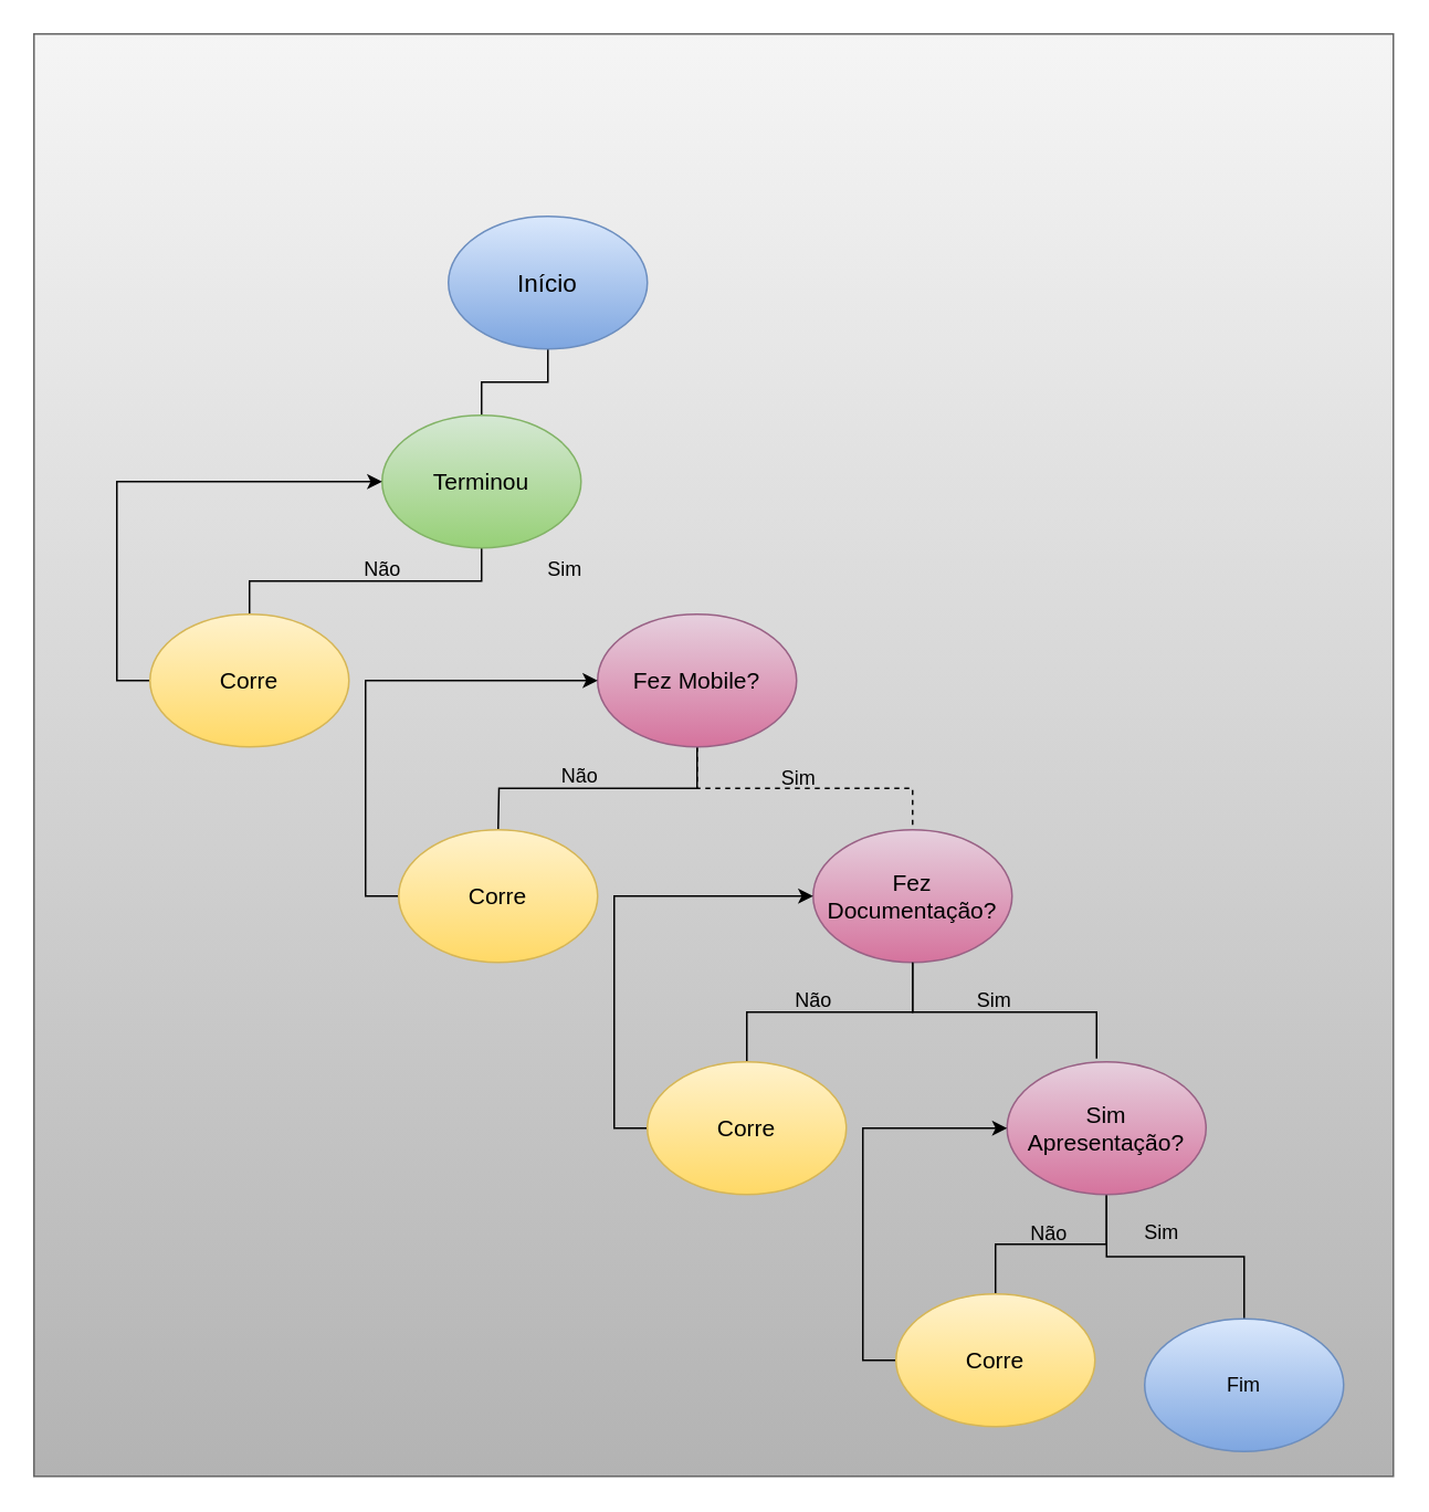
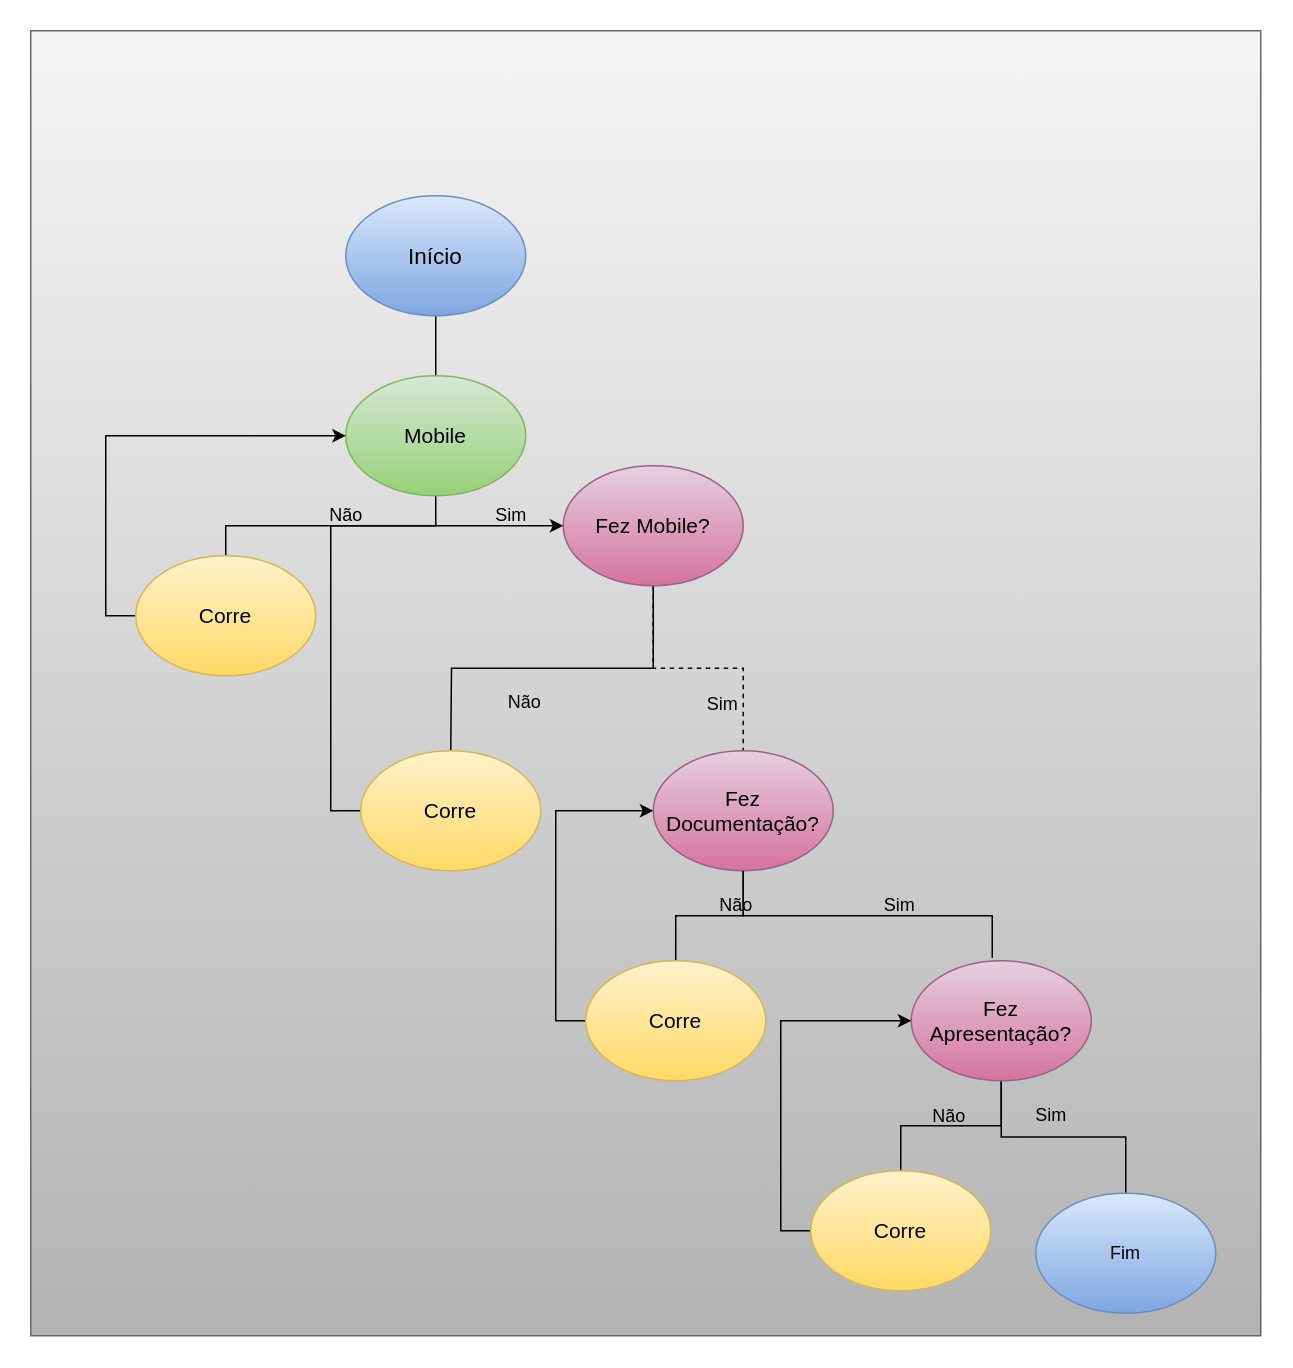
  <mxCell id="0" />
  <mxCell id="1" parent="0" />
  <mxCell id="2" value="" style="rounded=0;whiteSpace=wrap;html=1;fillColor=#f5f5f5;gradientColor=#b3b3b3;strokeColor=#666666;" vertex="1" parent="1"><mxGeometry x="20" y="20" width="820" height="870" as="geometry" /></mxCell>
  <mxCell id="3" style="edgeStyle=orthogonalEdgeStyle;rounded=0;orthogonalLoop=1;jettySize=auto;html=1;exitX=0.5;exitY=1;exitDx=0;exitDy=0;endArrow=none;endFill=0;" edge="1" parent="1" source="4" target="6"><mxGeometry relative="1" as="geometry"><mxPoint x="290" y="290" as="targetPoint" /></mxGeometry></mxCell>
- <mxCell id="4" value="&lt;font style=&quot;font-size: 15px;&quot;&gt;Início&lt;/font&gt;" style="ellipse;whiteSpace=wrap;html=1;fillColor=#dae8fc;gradientColor=#7ea6e0;strokeColor=#6c8ebf;" vertex="1" parent="1"><mxGeometry x="270" y="130" width="120" height="80" as="geometry" /></mxCell>
+ <mxCell id="4" value="&lt;font style=&quot;font-size: 15px;&quot;&gt;Início&lt;/font&gt;" style="ellipse;whiteSpace=wrap;html=1;fillColor=#dae8fc;gradientColor=#7ea6e0;strokeColor=#6c8ebf;" vertex="1" parent="1"><mxGeometry x="230" y="130" width="120" height="80" as="geometry" /></mxCell>
  <mxCell id="5" style="edgeStyle=orthogonalEdgeStyle;rounded=0;orthogonalLoop=1;jettySize=auto;html=1;exitX=0.5;exitY=1;exitDx=0;exitDy=0;endArrow=none;endFill=0;" edge="1" parent="1" source="6" target="8"><mxGeometry relative="1" as="geometry"><mxPoint x="290" y="380" as="targetPoint" /></mxGeometry></mxCell>
- <mxCell id="6" value="&lt;font style=&quot;font-size: 14px;&quot;&gt;Terminou&lt;/font&gt;" style="ellipse;whiteSpace=wrap;html=1;fillColor=#d5e8d4;gradientColor=#97d077;strokeColor=#82b366;" vertex="1" parent="1"><mxGeometry x="230" y="250" width="120" height="80" as="geometry" /></mxCell>
+ <mxCell id="6" value="&lt;font style=&quot;font-size: 14px;&quot;&gt;Mobile&lt;/font&gt;" style="ellipse;whiteSpace=wrap;html=1;fillColor=#d5e8d4;gradientColor=#97d077;strokeColor=#82b366;" vertex="1" parent="1"><mxGeometry x="230" y="250" width="120" height="80" as="geometry" /></mxCell>
  <mxCell id="7" style="edgeStyle=orthogonalEdgeStyle;rounded=0;orthogonalLoop=1;jettySize=auto;html=1;exitX=0;exitY=0.5;exitDx=0;exitDy=0;entryX=0;entryY=0.5;entryDx=0;entryDy=0;" edge="1" parent="1" source="8" target="6"><mxGeometry relative="1" as="geometry" /></mxCell>
  <mxCell id="8" value="&lt;font style=&quot;font-size: 14px;&quot;&gt;Corre&lt;/font&gt;" style="ellipse;whiteSpace=wrap;html=1;fillColor=#fff2cc;gradientColor=#ffd966;strokeColor=#d6b656;" vertex="1" parent="1"><mxGeometry x="90" y="370" width="120" height="80" as="geometry" /></mxCell>
  <mxCell id="9" style="edgeStyle=orthogonalEdgeStyle;rounded=0;orthogonalLoop=1;jettySize=auto;html=1;exitX=0.5;exitY=1;exitDx=0;exitDy=0;endArrow=none;endFill=0;" edge="1" parent="1" source="11"><mxGeometry relative="1" as="geometry"><mxPoint x="300" y="500" as="targetPoint" /></mxGeometry></mxCell>
  <mxCell id="10" style="edgeStyle=orthogonalEdgeStyle;rounded=0;orthogonalLoop=1;jettySize=auto;html=1;exitX=0.5;exitY=1;exitDx=0;exitDy=0;entryX=0.5;entryY=0;entryDx=0;entryDy=0;endArrow=none;endFill=0;dashed=1;" edge="1" parent="1" source="11" target="15"><mxGeometry relative="1" as="geometry" /></mxCell>
- <mxCell id="11" value="&lt;font style=&quot;font-size: 14px;&quot;&gt;Fez Mobile?&lt;/font&gt;" style="ellipse;whiteSpace=wrap;html=1;fillColor=#e6d0de;gradientColor=#d5739d;strokeColor=#996185;" vertex="1" parent="1"><mxGeometry x="360" y="370" width="120" height="80" as="geometry" /></mxCell>
+ <mxCell id="11" value="&lt;font style=&quot;font-size: 14px;&quot;&gt;Fez Mobile?&lt;/font&gt;" style="ellipse;whiteSpace=wrap;html=1;fillColor=#e6d0de;gradientColor=#d5739d;strokeColor=#996185;" vertex="1" parent="1"><mxGeometry x="375" y="310" width="120" height="80" as="geometry" /></mxCell>
  <mxCell id="12" value="Não" style="text;html=1;align=center;verticalAlign=middle;resizable=0;points=[];autosize=1;strokeColor=none;fillColor=none;" vertex="1" parent="1"><mxGeometry x="205" y="328" width="50" height="30" as="geometry" /></mxCell>
  <mxCell id="13" value="Sim" style="text;html=1;align=center;verticalAlign=middle;resizable=0;points=[];autosize=1;strokeColor=none;fillColor=none;" vertex="1" parent="1"><mxGeometry x="320" y="328" width="40" height="30" as="geometry" /></mxCell>
  <mxCell id="14" style="edgeStyle=orthogonalEdgeStyle;rounded=0;orthogonalLoop=1;jettySize=auto;html=1;exitX=0.5;exitY=1;exitDx=0;exitDy=0;entryX=0.5;entryY=0;entryDx=0;entryDy=0;endArrow=none;endFill=0;" edge="1" parent="1" source="15" target="21"><mxGeometry relative="1" as="geometry" /></mxCell>
- <mxCell id="15" value="&lt;font style=&quot;font-size: 14px;&quot;&gt;Fez Documentação?&lt;/font&gt;" style="ellipse;whiteSpace=wrap;html=1;fillColor=#e6d0de;gradientColor=#d5739d;strokeColor=#996185;" vertex="1" parent="1"><mxGeometry x="490" y="500" width="120" height="80" as="geometry" /></mxCell>
+ <mxCell id="15" value="&lt;font style=&quot;font-size: 14px;&quot;&gt;Fez Documentação?&lt;/font&gt;" style="ellipse;whiteSpace=wrap;html=1;fillColor=#e6d0de;gradientColor=#d5739d;strokeColor=#996185;" vertex="1" parent="1"><mxGeometry x="435" y="500" width="120" height="80" as="geometry" /></mxCell>
  <mxCell id="16" style="edgeStyle=orthogonalEdgeStyle;rounded=0;orthogonalLoop=1;jettySize=auto;html=1;exitX=0;exitY=0.5;exitDx=0;exitDy=0;entryX=0;entryY=0.5;entryDx=0;entryDy=0;" edge="1" parent="1" source="17" target="11"><mxGeometry relative="1" as="geometry" /></mxCell>
  <mxCell id="17" value="&lt;font style=&quot;font-size: 14px;&quot;&gt;Corre&lt;/font&gt;" style="ellipse;whiteSpace=wrap;html=1;fillColor=#fff2cc;gradientColor=#ffd966;strokeColor=#d6b656;" vertex="1" parent="1"><mxGeometry x="240" y="500" width="120" height="80" as="geometry" /></mxCell>
  <mxCell id="18" value="Não" style="text;html=1;align=center;verticalAlign=middle;resizable=0;points=[];autosize=1;strokeColor=none;fillColor=none;" vertex="1" parent="1"><mxGeometry x="324" y="453" width="50" height="30" as="geometry" /></mxCell>
  <mxCell id="19" value="Sim" style="text;html=1;align=center;verticalAlign=middle;resizable=0;points=[];autosize=1;strokeColor=none;fillColor=none;" vertex="1" parent="1"><mxGeometry x="461" y="454" width="40" height="30" as="geometry" /></mxCell>
  <mxCell id="20" style="edgeStyle=orthogonalEdgeStyle;rounded=0;orthogonalLoop=1;jettySize=auto;html=1;exitX=0;exitY=0.5;exitDx=0;exitDy=0;entryX=0;entryY=0.5;entryDx=0;entryDy=0;" edge="1" parent="1" source="21" target="15"><mxGeometry relative="1" as="geometry" /></mxCell>
  <mxCell id="21" value="&lt;font style=&quot;font-size: 14px;&quot;&gt;Corre&lt;/font&gt;" style="ellipse;whiteSpace=wrap;html=1;fillColor=#fff2cc;gradientColor=#ffd966;strokeColor=#d6b656;" vertex="1" parent="1"><mxGeometry x="390" y="640" width="120" height="80" as="geometry" /></mxCell>
  <mxCell id="22" style="edgeStyle=orthogonalEdgeStyle;rounded=0;orthogonalLoop=1;jettySize=auto;html=1;exitX=0.5;exitY=1;exitDx=0;exitDy=0;entryX=0.5;entryY=0;entryDx=0;entryDy=0;endArrow=none;endFill=0;" edge="1" parent="1" source="24" target="29"><mxGeometry relative="1" as="geometry" /></mxCell>
  <mxCell id="23" style="edgeStyle=orthogonalEdgeStyle;rounded=0;orthogonalLoop=1;jettySize=auto;html=1;exitX=0.5;exitY=1;exitDx=0;exitDy=0;entryX=0.5;entryY=0;entryDx=0;entryDy=0;endArrow=none;endFill=0;" edge="1" parent="1" source="24" target="30"><mxGeometry relative="1" as="geometry" /></mxCell>
- <mxCell id="24" value="&lt;font style=&quot;font-size: 14px;&quot;&gt;Sim Apresentação?&lt;/font&gt;" style="ellipse;whiteSpace=wrap;html=1;fillColor=#e6d0de;gradientColor=#d5739d;strokeColor=#996185;" vertex="1" parent="1"><mxGeometry x="607" y="640" width="120" height="80" as="geometry" /></mxCell>
+ <mxCell id="24" value="&lt;font style=&quot;font-size: 14px;&quot;&gt;Fez Apresentação?&lt;/font&gt;" style="ellipse;whiteSpace=wrap;html=1;fillColor=#e6d0de;gradientColor=#d5739d;strokeColor=#996185;" vertex="1" parent="1"><mxGeometry x="607" y="640" width="120" height="80" as="geometry" /></mxCell>
  <mxCell id="25" style="edgeStyle=orthogonalEdgeStyle;rounded=0;orthogonalLoop=1;jettySize=auto;html=1;exitX=0.5;exitY=1;exitDx=0;exitDy=0;endArrow=none;endFill=0;entryX=0.45;entryY=-0.025;entryDx=0;entryDy=0;entryPerimeter=0;" edge="1" parent="1" source="15" target="24"><mxGeometry relative="1" as="geometry"><mxPoint x="634" y="630" as="targetPoint" /></mxGeometry></mxCell>
  <mxCell id="26" value="Não" style="text;html=1;align=center;verticalAlign=middle;resizable=0;points=[];autosize=1;strokeColor=none;fillColor=none;" vertex="1" parent="1"><mxGeometry x="465" y="588" width="50" height="30" as="geometry" /></mxCell>
  <mxCell id="27" value="Sim" style="text;html=1;align=center;verticalAlign=middle;resizable=0;points=[];autosize=1;strokeColor=none;fillColor=none;" vertex="1" parent="1"><mxGeometry x="579" y="588" width="40" height="30" as="geometry" /></mxCell>
  <mxCell id="28" style="edgeStyle=orthogonalEdgeStyle;rounded=0;orthogonalLoop=1;jettySize=auto;html=1;exitX=0;exitY=0.5;exitDx=0;exitDy=0;entryX=0;entryY=0.5;entryDx=0;entryDy=0;" edge="1" parent="1" source="29" target="24"><mxGeometry relative="1" as="geometry" /></mxCell>
  <mxCell id="29" value="&lt;font style=&quot;font-size: 14px;&quot;&gt;Corre&lt;/font&gt;" style="ellipse;whiteSpace=wrap;html=1;fillColor=#fff2cc;gradientColor=#ffd966;strokeColor=#d6b656;" vertex="1" parent="1"><mxGeometry x="540" y="780" width="120" height="80" as="geometry" /></mxCell>
  <mxCell id="30" value="Fim" style="ellipse;whiteSpace=wrap;html=1;fillColor=#dae8fc;gradientColor=#7ea6e0;strokeColor=#6c8ebf;" vertex="1" parent="1"><mxGeometry x="690" y="795" width="120" height="80" as="geometry" /></mxCell>
  <mxCell id="31" value="Não" style="text;html=1;align=center;verticalAlign=middle;resizable=0;points=[];autosize=1;strokeColor=none;fillColor=none;" vertex="1" parent="1"><mxGeometry x="607" y="729" width="50" height="30" as="geometry" /></mxCell>
  <mxCell id="32" value="Sim" style="text;html=1;align=center;verticalAlign=middle;resizable=0;points=[];autosize=1;strokeColor=none;fillColor=none;" vertex="1" parent="1"><mxGeometry x="680" y="728" width="40" height="30" as="geometry" /></mxCell>
